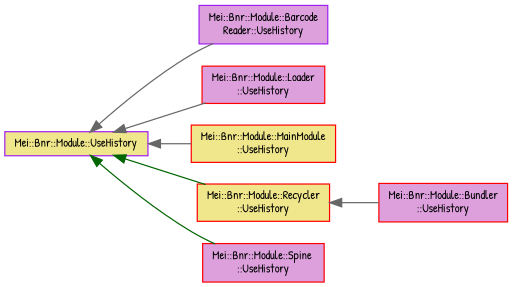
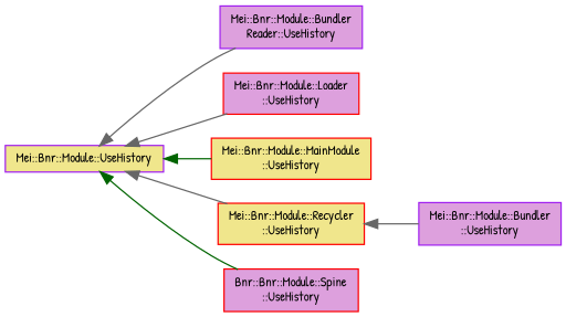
  digraph {
    fontname="Patrick Hand"
    rankdir=LR
    node [color=red fillcolor=plum fontname="Patrick Hand" fontsize=10 shape=record style=filled]
    edge [color=gray40 dir=back fontname="Patrick Hand" fontsize=10 labelfontname=Helvetica labelfontsize=10 style=solid]
    n1 [color=purple fillcolor=khaki height=0.2 label="Mei::Bnr::Module::UseHistory" width=0.4]
-   n2 [color=purple height=0.2 label="Mei::Bnr::Module::Barcode\lReader::UseHistory" width=0.4]
+   n2 [color=purple height=0.2 label="Mei::Bnr::Module::Bundler\lReader::UseHistory" width=0.4]
    n3 [height=0.2 label="Mei::Bnr::Module::Loader\l::UseHistory" width=0.4]
    n4 [fillcolor=khaki height=0.2 label="Mei::Bnr::Module::MainModule\l::UseHistory" width=0.4]
    n5 [fillcolor=khaki height=0.2 label="Mei::Bnr::Module::Recycler\l::UseHistory" width=0.4]
-   n6 [height=0.2 label="Mei::Bnr::Module::Spine\l::UseHistory" width=0.4]
-   n7 [height=0.2 label="Mei::Bnr::Module::Bundler\l::UseHistory" width=0.4]
+   n6 [height=0.2 label="Bnr::Bnr::Module::Spine\l::UseHistory" width=0.4]
+   n7 [color=purple height=0.2 label="Mei::Bnr::Module::Bundler\l::UseHistory" width=0.4]
    n1 -> n2
    n1 -> n3
-   n1 -> n4
-   n1 -> n5 [color=darkgreen]
+   n1 -> n4 [color=darkgreen]
+   n1 -> n5
    n1 -> n6 [color=darkgreen]
    n5 -> n7
  }
